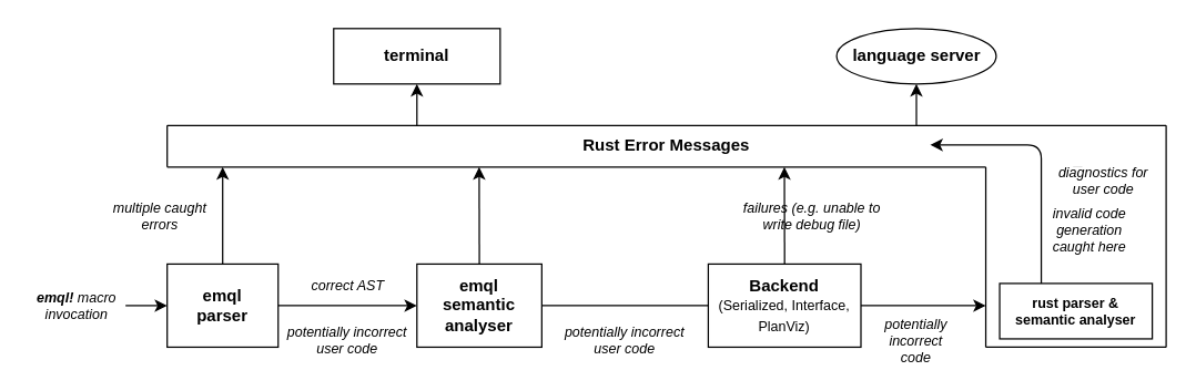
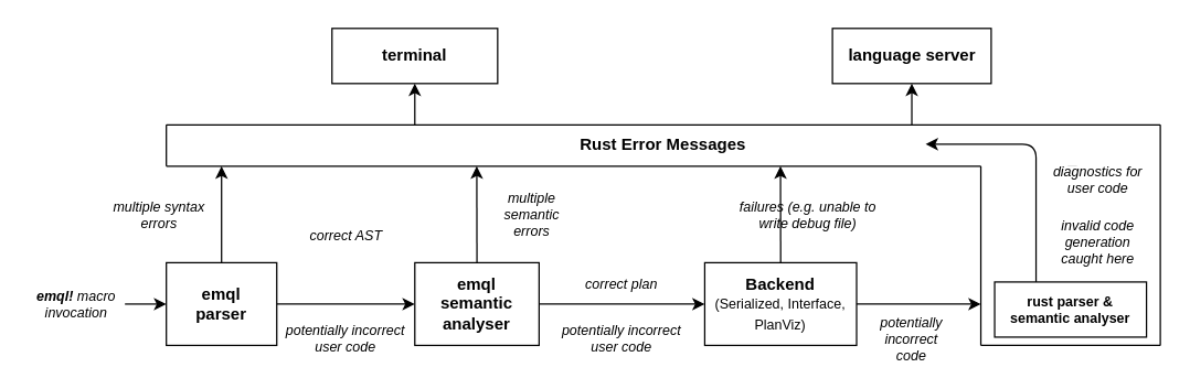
  <mxCell id="0" />
  <mxCell id="1" parent="0" />
  <mxCell id="2" style="edgeStyle=none;html=1;exitX=1;exitY=0.5;exitDx=0;exitDy=0;entryX=0;entryY=0.5;entryDx=0;entryDy=0;strokeColor=#000000;" edge="1" parent="1" source="4" target="7"><mxGeometry relative="1" as="geometry"><mxPoint x="360" y="219.905" as="targetPoint" /></mxGeometry></mxCell>
  <mxCell id="3" style="edgeStyle=none;html=1;exitX=0.5;exitY=0;exitDx=0;exitDy=0;strokeColor=#000000;" edge="1" parent="1" source="4"><mxGeometry relative="1" as="geometry"><mxPoint x="160" y="120" as="targetPoint" /></mxGeometry></mxCell>
  <mxCell id="4" value="emql&lt;br&gt;parser" style="rounded=0;whiteSpace=wrap;html=1;fontStyle=1;strokeColor=#000000;" vertex="1" parent="1"><mxGeometry x="120" y="190" width="80" height="60" as="geometry" /></mxCell>
- <mxCell id="5" style="edgeStyle=none;html=1;exitX=1;exitY=0.5;exitDx=0;exitDy=0;entryX=0;entryY=0.5;entryDx=0;entryDy=0;strokeColor=#000000;endArrow=none;" edge="1" parent="1" source="7" target="10"><mxGeometry relative="1" as="geometry" /></mxCell>
+ <mxCell id="5" style="edgeStyle=none;html=1;exitX=1;exitY=0.5;exitDx=0;exitDy=0;entryX=0;entryY=0.5;entryDx=0;entryDy=0;strokeColor=#000000;" edge="1" parent="1" source="7" target="10"><mxGeometry relative="1" as="geometry" /></mxCell>
  <mxCell id="6" style="edgeStyle=none;html=1;exitX=0.5;exitY=0;exitDx=0;exitDy=0;strokeColor=#000000;" edge="1" parent="1" source="7"><mxGeometry relative="1" as="geometry"><mxPoint x="344.862" y="120" as="targetPoint" /></mxGeometry></mxCell>
  <mxCell id="7" value="emql &lt;br&gt;semantic&lt;br&gt;analyser" style="rounded=0;whiteSpace=wrap;html=1;fontStyle=1;strokeColor=#000000;" vertex="1" parent="1"><mxGeometry x="300" y="190" width="90" height="60" as="geometry" /></mxCell>
  <mxCell id="8" style="edgeStyle=none;html=1;exitX=1;exitY=0.5;exitDx=0;exitDy=0;strokeColor=#000000;" edge="1" parent="1" source="10"><mxGeometry relative="1" as="geometry"><mxPoint x="710" y="220" as="targetPoint" /></mxGeometry></mxCell>
  <mxCell id="9" style="edgeStyle=none;html=1;exitX=0.5;exitY=0;exitDx=0;exitDy=0;strokeColor=#000000;" edge="1" parent="1" source="10"><mxGeometry relative="1" as="geometry"><mxPoint x="564.862" y="120" as="targetPoint" /></mxGeometry></mxCell>
  <mxCell id="10" value="Backend&lt;br&gt;&lt;font style=&quot;font-size: 10px; font-weight: normal;&quot;&gt;(Serialized, Interface, PlanViz)&lt;/font&gt;" style="rounded=0;whiteSpace=wrap;html=1;fontStyle=1;strokeColor=#000000;" vertex="1" parent="1"><mxGeometry x="510" y="190" width="110" height="60" as="geometry" /></mxCell>
  <mxCell id="11" style="edgeStyle=none;html=1;exitX=0.5;exitY=0;exitDx=0;exitDy=0;" edge="1" parent="1" source="12"><mxGeometry relative="1" as="geometry"><mxPoint x="780.034" y="120" as="targetPoint" /></mxGeometry></mxCell>
  <mxCell id="12" value="" style="rounded=0;whiteSpace=wrap;html=1;strokeColor=none;" vertex="1" parent="1"><mxGeometry x="710" y="120" width="130" height="130" as="geometry" /></mxCell>
- <mxCell id="13" value="correct AST" style="text;html=1;strokeColor=none;fillColor=none;align=center;verticalAlign=middle;whiteSpace=wrap;rounded=0;fontSize=10;fontStyle=2" vertex="1" parent="1"><mxGeometry x="212.5" y="190" width="75" height="30" as="geometry" /></mxCell>
+ <mxCell id="13" value="correct AST" style="text;html=1;strokeColor=none;fillColor=none;align=center;verticalAlign=middle;whiteSpace=wrap;rounded=0;fontSize=10;fontStyle=2" vertex="1" parent="1"><mxGeometry x="212.5" y="155" width="75" height="30" as="geometry" /></mxCell>
+ <mxCell id="14" value="correct plan" style="text;html=1;strokeColor=none;fillColor=none;align=center;verticalAlign=middle;whiteSpace=wrap;rounded=0;fontSize=10;fontStyle=2" vertex="1" parent="1"><mxGeometry x="410" y="190" width="80" height="30" as="geometry" /></mxCell>
  <mxCell id="15" value="potentially incorrect code" style="text;html=1;strokeColor=none;fillColor=none;align=center;verticalAlign=middle;whiteSpace=wrap;rounded=0;fontSize=10;fontStyle=2" vertex="1" parent="1"><mxGeometry x="630" y="230" width="60" height="30" as="geometry" /></mxCell>
  <mxCell id="16" value="potentially incorrect user code" style="text;html=1;strokeColor=none;fillColor=none;align=center;verticalAlign=middle;whiteSpace=wrap;rounded=0;fontSize=10;fontStyle=2" vertex="1" parent="1"><mxGeometry x="400" y="230" width="100" height="30" as="geometry" /></mxCell>
- <mxCell id="17" value="multiple caught errors" style="text;html=1;strokeColor=none;fillColor=none;align=center;verticalAlign=middle;whiteSpace=wrap;rounded=0;fontSize=10;fontStyle=2" vertex="1" parent="1"><mxGeometry x="80" y="140" width="70" height="30" as="geometry" /></mxCell>
+ <mxCell id="17" value="multiple syntax errors" style="text;html=1;strokeColor=none;fillColor=none;align=center;verticalAlign=middle;whiteSpace=wrap;rounded=0;fontSize=10;fontStyle=2" vertex="1" parent="1"><mxGeometry x="80" y="140" width="70" height="30" as="geometry" /></mxCell>
+ <mxCell id="18" value="multiple semantic errors" style="text;html=1;strokeColor=none;fillColor=none;align=center;verticalAlign=middle;whiteSpace=wrap;rounded=0;fontSize=10;fontStyle=2" vertex="1" parent="1"><mxGeometry x="350" y="140" width="70" height="30" as="geometry" /></mxCell>
  <mxCell id="19" value="failures (e.g. unable to write debug file)" style="text;html=1;strokeColor=none;fillColor=none;align=center;verticalAlign=middle;whiteSpace=wrap;rounded=0;fontSize=10;fontStyle=2" vertex="1" parent="1"><mxGeometry x="530" y="140" width="110" height="30" as="geometry" /></mxCell>
  <mxCell id="20" value="diagnostics for user code" style="text;html=1;strokeColor=none;fillColor=none;align=center;verticalAlign=middle;whiteSpace=wrap;rounded=0;fontSize=10;fontStyle=2" vertex="1" parent="1"><mxGeometry x="760" y="120" width="70" height="20" as="geometry" /></mxCell>
- <mxCell id="21" value="invalid code&lt;br&gt;generation &lt;br&gt;caught here" style="text;html=1;strokeColor=none;fillColor=none;align=center;verticalAlign=middle;whiteSpace=wrap;rounded=0;fontSize=10;fontStyle=2" vertex="1" parent="1"><mxGeometry x="750" y="150" width="70" height="30" as="geometry" /></mxCell>
+ <mxCell id="21" value="invalid code&lt;br&gt;generation &lt;br&gt;caught here" style="text;html=1;strokeColor=none;fillColor=none;align=center;verticalAlign=middle;whiteSpace=wrap;rounded=0;fontSize=10;fontStyle=2" vertex="1" parent="1"><mxGeometry x="760" y="160" width="70" height="30" as="geometry" /></mxCell>
  <mxCell id="22" style="edgeStyle=none;html=1;exitX=0.75;exitY=0;exitDx=0;exitDy=0;entryX=0.5;entryY=1;entryDx=0;entryDy=0;strokeColor=#000000;" edge="1" parent="1" source="24" target="26"><mxGeometry relative="1" as="geometry" /></mxCell>
  <mxCell id="23" style="edgeStyle=none;html=1;exitX=0.25;exitY=0;exitDx=0;exitDy=0;entryX=0.5;entryY=1;entryDx=0;entryDy=0;strokeColor=#000000;" edge="1" parent="1" source="24" target="25"><mxGeometry relative="1" as="geometry" /></mxCell>
  <mxCell id="24" value="Rust Error Messages" style="rounded=0;whiteSpace=wrap;html=1;strokeColor=none;fontStyle=1" vertex="1" parent="1"><mxGeometry x="120" y="90" width="720" height="30" as="geometry" /></mxCell>
  <mxCell id="25" value="terminal" style="rounded=0;whiteSpace=wrap;html=1;fontStyle=1;strokeColor=#000000;" vertex="1" parent="1"><mxGeometry x="240" y="20" width="120" height="40" as="geometry" /></mxCell>
- <mxCell id="26" value="language server" style="ellipse;whiteSpace=wrap;html=1;fontStyle=1;strokeColor=#000000;" vertex="1" parent="1"><mxGeometry x="602.5" y="20" width="115" height="40" as="geometry" /></mxCell>
+ <mxCell id="26" value="language server" style="rounded=0;whiteSpace=wrap;html=1;fontStyle=1;strokeColor=#000000;" vertex="1" parent="1"><mxGeometry x="602.5" y="20" width="115" height="40" as="geometry" /></mxCell>
  <mxCell id="27" value="" style="endArrow=none;html=1;fontSize=10;exitX=0;exitY=1;exitDx=0;exitDy=0;entryX=1;entryY=1;entryDx=0;entryDy=0;strokeColor=#000000;" edge="1" parent="1" source="12" target="12"><mxGeometry width="50" height="50" relative="1" as="geometry"><mxPoint x="750" y="300" as="sourcePoint" /><mxPoint x="800" y="250" as="targetPoint" /></mxGeometry></mxCell>
  <mxCell id="28" value="" style="endArrow=none;html=1;fontSize=10;entryX=0;entryY=1;entryDx=0;entryDy=0;exitX=0;exitY=0;exitDx=0;exitDy=0;strokeColor=#000000;" edge="1" parent="1" source="12" target="12"><mxGeometry width="50" height="50" relative="1" as="geometry"><mxPoint x="640" y="310" as="sourcePoint" /><mxPoint x="690" y="260" as="targetPoint" /></mxGeometry></mxCell>
  <mxCell id="29" value="" style="endArrow=none;html=1;fontSize=10;entryX=0;entryY=0;entryDx=0;entryDy=0;exitX=0;exitY=1;exitDx=0;exitDy=0;strokeColor=#000000;" edge="1" parent="1" source="24" target="12"><mxGeometry width="50" height="50" relative="1" as="geometry"><mxPoint x="450" y="200" as="sourcePoint" /><mxPoint x="500" y="150" as="targetPoint" /></mxGeometry></mxCell>
  <mxCell id="30" value="" style="endArrow=none;html=1;fontSize=10;exitX=0;exitY=1;exitDx=0;exitDy=0;entryX=0;entryY=0;entryDx=0;entryDy=0;strokeColor=#000000;" edge="1" parent="1" source="24" target="24"><mxGeometry width="50" height="50" relative="1" as="geometry"><mxPoint x="30" y="60" as="sourcePoint" /><mxPoint x="80" y="10" as="targetPoint" /></mxGeometry></mxCell>
  <mxCell id="31" value="" style="endArrow=none;html=1;fontSize=10;exitX=0;exitY=0;exitDx=0;exitDy=0;entryX=1;entryY=0;entryDx=0;entryDy=0;strokeColor=#000000;" edge="1" parent="1" source="24" target="24"><mxGeometry width="50" height="50" relative="1" as="geometry"><mxPoint x="160" y="20" as="sourcePoint" /><mxPoint x="210" as="targetPoint" y="-30" /></mxGeometry></mxCell>
  <mxCell id="32" value="" style="endArrow=none;html=1;fontSize=10;exitX=1;exitY=0;exitDx=0;exitDy=0;entryX=1;entryY=1;entryDx=0;entryDy=0;strokeColor=#000000;" edge="1" parent="1" source="24" target="12"><mxGeometry width="50" height="50" relative="1" as="geometry"><mxPoint x="930" y="60" as="sourcePoint" /><mxPoint x="980" y="10" as="targetPoint" /></mxGeometry></mxCell>
  <mxCell id="33" style="edgeStyle=none;html=1;fontSize=10;strokeColor=#000000;" edge="1" parent="1"><mxGeometry relative="1" as="geometry"><mxPoint x="670" y="104" as="targetPoint" /><mxPoint x="750" y="204" as="sourcePoint" /><Array as="points"><mxPoint x="750" y="104" /></Array></mxGeometry></mxCell>
  <mxCell id="34" value="rust parser &amp;amp; semantic analyser" style="rounded=0;whiteSpace=wrap;html=1;fontSize=10;fontStyle=1;strokeColor=#000000;" vertex="1" parent="1"><mxGeometry x="720" y="204" width="110" height="40" as="geometry" /></mxCell>
  <mxCell id="35" style="edgeStyle=none;html=1;exitX=1;exitY=0.5;exitDx=0;exitDy=0;entryX=0;entryY=0.5;entryDx=0;entryDy=0;fontSize=10;strokeColor=#000000;" edge="1" parent="1" source="36" target="4"><mxGeometry relative="1" as="geometry" /></mxCell>
  <mxCell id="36" value="&lt;b&gt;emql!&lt;/b&gt; macro invocation" style="text;html=1;strokeColor=none;fillColor=none;align=center;verticalAlign=middle;whiteSpace=wrap;rounded=0;fontSize=10;fontStyle=2" vertex="1" parent="1"><mxGeometry x="20" y="205" width="70" height="30" as="geometry" /></mxCell>
  <mxCell id="37" value="potentially incorrect user code" style="text;html=1;strokeColor=none;fillColor=none;align=center;verticalAlign=middle;whiteSpace=wrap;rounded=0;fontSize=10;fontStyle=2" vertex="1" parent="1"><mxGeometry x="200" y="230" width="100" height="30" as="geometry" /></mxCell>
